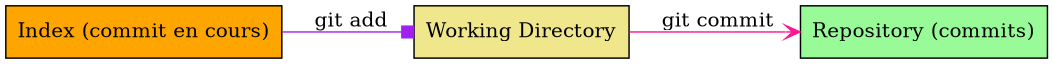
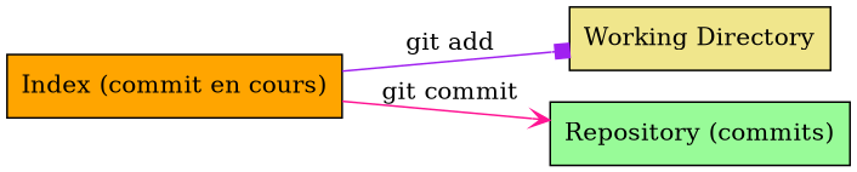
  digraph {
    rankdir=LR
    node [shape=box style=filled]
    n1 [fillcolor=khaki label="Working Directory"]
    n2 [fillcolor=orange label="Index (commit en cours)"]
    n3 [fillcolor=palegreen label="Repository (commits)"]
    n2 -> n1 [arrowhead=box color=purple label=" git add"]
-   n1 -> n3 [arrowhead=vee color=deeppink label=" git commit"]
+   n2 -> n3 [arrowhead=vee color=deeppink label=" git commit"]
  }
